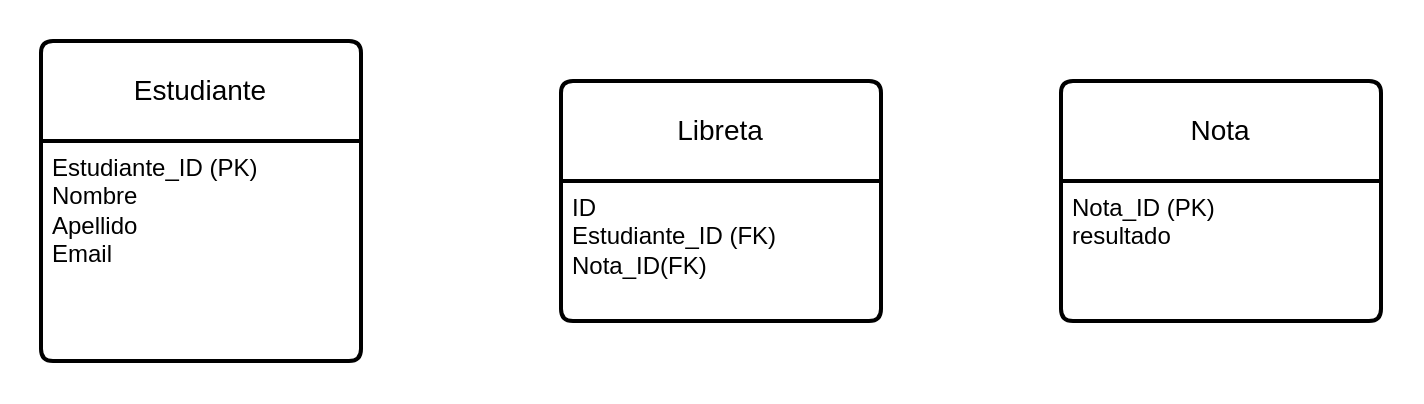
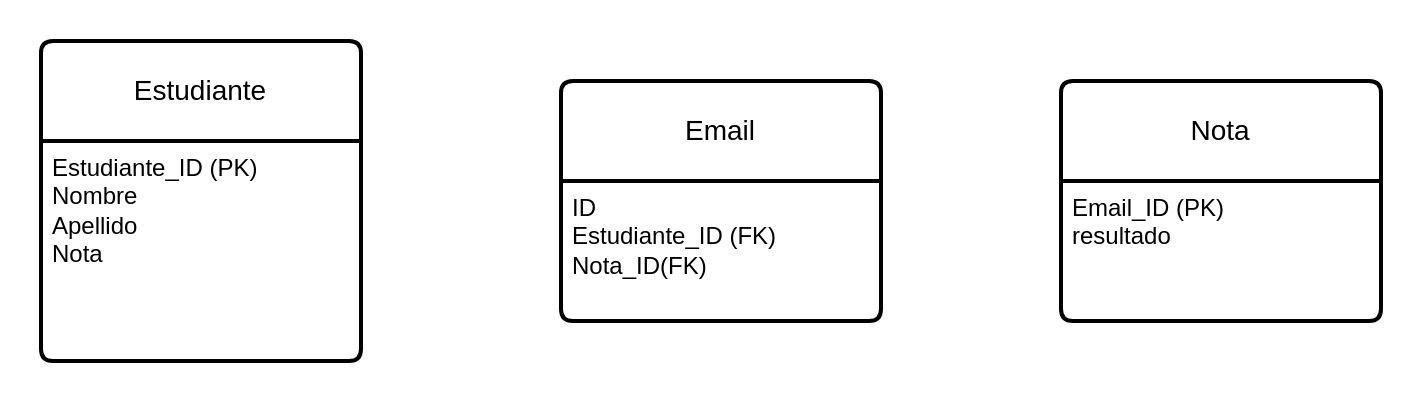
  <mxCell id="0" />
  <mxCell id="1" parent="0" />
  <mxCell id="2" value="Estudiante" style="swimlane;childLayout=stackLayout;horizontal=1;startSize=50;horizontalStack=0;rounded=1;fontSize=14;fontStyle=0;strokeWidth=2;resizeParent=0;resizeLast=1;shadow=0;dashed=0;align=center;arcSize=4;whiteSpace=wrap;html=1;" parent="1" vertex="1"><mxGeometry x="20" y="20" width="160" height="160" as="geometry" /></mxCell>
- <mxCell id="3" value="&lt;div&gt;Estudiante_ID (PK)&lt;/div&gt;&lt;div&gt;Nombre&lt;/div&gt;&lt;div&gt;Apellido&lt;/div&gt;Email" style="align=left;strokeColor=none;fillColor=none;spacingLeft=4;fontSize=12;verticalAlign=top;resizable=0;rotatable=0;part=1;html=1;" parent="2" vertex="1"><mxGeometry y="50" width="160" height="110" as="geometry" /></mxCell>
- <mxCell id="4" value="Libreta" style="swimlane;childLayout=stackLayout;horizontal=1;startSize=50;horizontalStack=0;rounded=1;fontSize=14;fontStyle=0;strokeWidth=2;resizeParent=0;resizeLast=1;shadow=0;dashed=0;align=center;arcSize=4;whiteSpace=wrap;html=1;" parent="1" vertex="1"><mxGeometry x="280" y="40" width="160" height="120" as="geometry" /></mxCell>
+ <mxCell id="3" value="&lt;div&gt;Estudiante_ID (PK)&lt;/div&gt;&lt;div&gt;Nombre&lt;/div&gt;&lt;div&gt;Apellido&lt;/div&gt;Nota" style="align=left;strokeColor=none;fillColor=none;spacingLeft=4;fontSize=12;verticalAlign=top;resizable=0;rotatable=0;part=1;html=1;" parent="2" vertex="1"><mxGeometry y="50" width="160" height="110" as="geometry" /></mxCell>
+ <mxCell id="4" value="Email" style="swimlane;childLayout=stackLayout;horizontal=1;startSize=50;horizontalStack=0;rounded=1;fontSize=14;fontStyle=0;strokeWidth=2;resizeParent=0;resizeLast=1;shadow=0;dashed=0;align=center;arcSize=4;whiteSpace=wrap;html=1;" parent="1" vertex="1"><mxGeometry x="280" y="40" width="160" height="120" as="geometry" /></mxCell>
  <mxCell id="5" value="&lt;div&gt;ID&lt;/div&gt;&lt;div&gt;Estudiante_ID (FK)&lt;/div&gt;&lt;div&gt;Nota_ID(FK)&lt;br&gt;&lt;/div&gt;" style="align=left;strokeColor=none;fillColor=none;spacingLeft=4;fontSize=12;verticalAlign=top;resizable=0;rotatable=0;part=1;html=1;" parent="4" vertex="1"><mxGeometry y="50" width="160" height="70" as="geometry" /></mxCell>
  <mxCell id="6" value="Nota" style="swimlane;childLayout=stackLayout;horizontal=1;startSize=50;horizontalStack=0;rounded=1;fontSize=14;fontStyle=0;strokeWidth=2;resizeParent=0;resizeLast=1;shadow=0;dashed=0;align=center;arcSize=4;whiteSpace=wrap;html=1;" parent="1" vertex="1"><mxGeometry x="530" y="40" width="160" height="120" as="geometry" /></mxCell>
- <mxCell id="7" value="&lt;div&gt;Nota_ID (PK)&lt;/div&gt;&lt;div&gt;resultado&lt;br&gt;&lt;/div&gt;" style="align=left;strokeColor=none;fillColor=none;spacingLeft=4;fontSize=12;verticalAlign=top;resizable=0;rotatable=0;part=1;html=1;" parent="6" vertex="1"><mxGeometry y="50" width="160" height="70" as="geometry" /></mxCell>
+ <mxCell id="7" value="&lt;div&gt;Email_ID (PK)&lt;/div&gt;&lt;div&gt;resultado&lt;br&gt;&lt;/div&gt;" style="align=left;strokeColor=none;fillColor=none;spacingLeft=4;fontSize=12;verticalAlign=top;resizable=0;rotatable=0;part=1;html=1;" parent="6" vertex="1"><mxGeometry y="50" width="160" height="70" as="geometry" /></mxCell>
